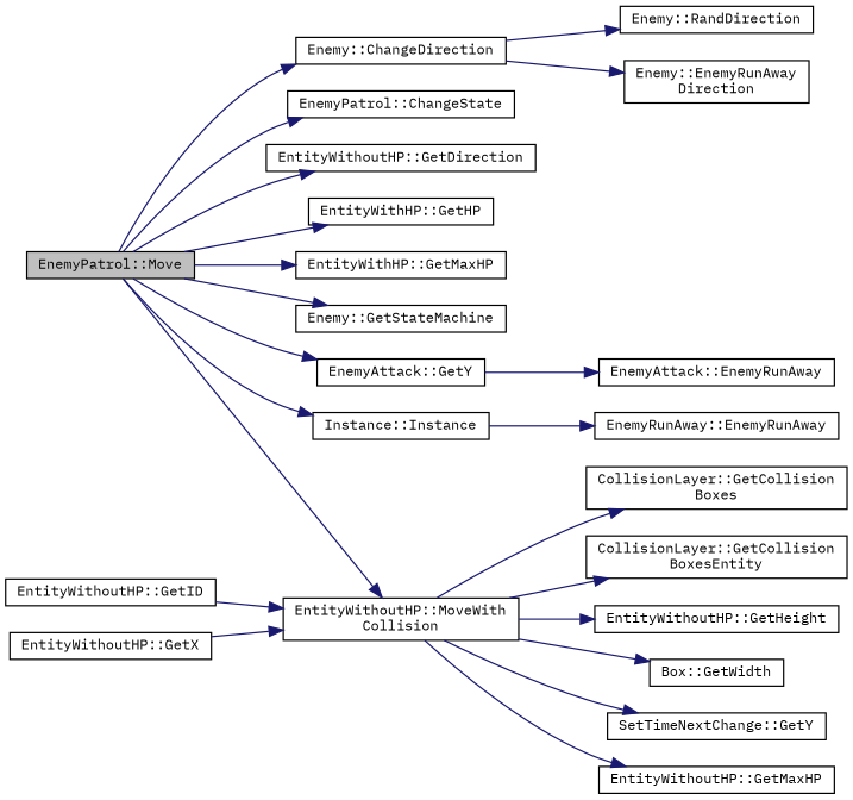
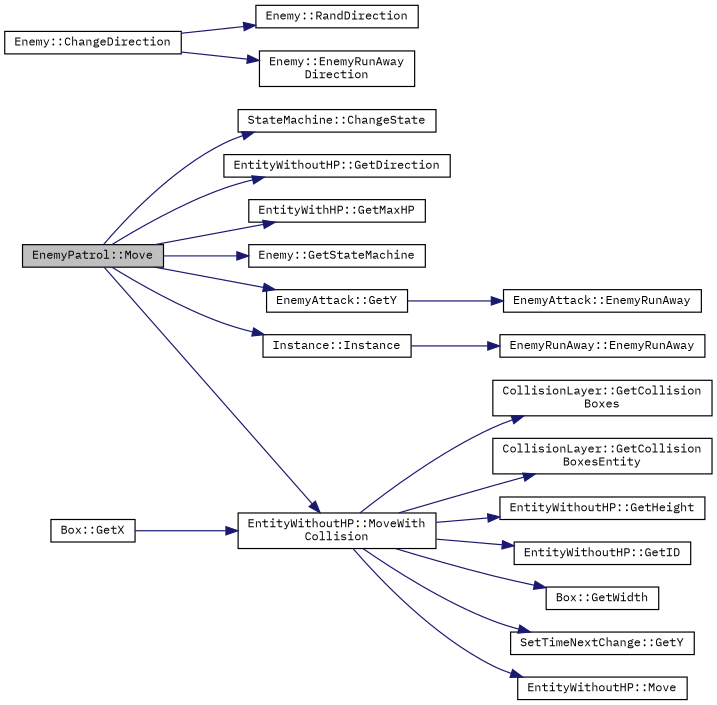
  digraph {
    fontname="IBM Plex Mono"
    rankdir=LR
    node [color=black fontname="IBM Plex Mono" fontsize=10 shape=record]
    edge [color=midnightblue fontname="IBM Plex Mono" fontsize=10 labelfontname=Helvetica labelfontsize=10 style=solid]
    n1 [fillcolor=grey75 fontcolor=black height=0.2 label="EnemyPatrol::Move" style=filled width=0.4]
    n2 [height=0.2 label="Enemy::ChangeDirection" width=0.4]
-   n3 [height=0.2 label="EnemyPatrol::ChangeState" width=0.4]
+   n3 [height=0.2 label="StateMachine::ChangeState" width=0.4]
    n4 [height=0.2 label="EntityWithoutHP::GetDirection" width=0.4]
-   n5 [height=0.2 label="EntityWithHP::GetHP" width=0.4]
    n6 [height=0.2 label="EntityWithHP::GetMaxHP" width=0.4]
    n7 [height=0.2 label="Enemy::GetStateMachine" width=0.4]
    n8 [height=0.2 label="EnemyAttack::GetY" width=0.4]
    n9 [height=0.2 label="Instance::Instance" width=0.4]
    n10 [height=0.2 label="EntityWithoutHP::MoveWith\lCollision" width=0.4]
    n11 [height=0.2 label="Enemy::RandDirection" width=0.4]
    n12 [height=0.2 label="Enemy::EnemyRunAway\lDirection" width=0.4]
    n13 [height=0.2 label="EnemyAttack::EnemyRunAway" width=0.4]
    n14 [height=0.2 label="EnemyRunAway::EnemyRunAway" width=0.4]
    n15 [height=0.2 label="CollisionLayer::GetCollision\lBoxes" width=0.4]
    n16 [height=0.2 label="CollisionLayer::GetCollision\lBoxesEntity" width=0.4]
    n17 [height=0.2 label="EntityWithoutHP::GetHeight" width=0.4]
    n18 [height=0.2 label="EntityWithoutHP::GetID" width=0.4]
    n19 [height=0.2 label="Box::GetWidth" width=0.4]
    n20 [height=0.2 label="SetTimeNextChange::GetY" width=0.4]
-   n21 [height=0.2 label="EntityWithoutHP::GetMaxHP" width=0.4]
-   n22 [height=0.2 label="EntityWithoutHP::GetX" width=0.4]
-   n1 -> n2
+   n21 [height=0.2 label="EntityWithoutHP::Move" width=0.4]
+   n22 [height=0.2 label="Box::GetX" width=0.4]
    n1 -> n3
    n1 -> n4
-   n1 -> n5
    n1 -> n6
    n1 -> n7
    n1 -> n8
    n1 -> n9
    n1 -> n10
    n2 -> n11
    n2 -> n12
    n8 -> n13
    n9 -> n14
    n10 -> n15
    n10 -> n16
    n10 -> n17
-   n18 -> n10
+   n10 -> n18
    n10 -> n19
    n10 -> n20
    n10 -> n21
    n22 -> n10
  }
